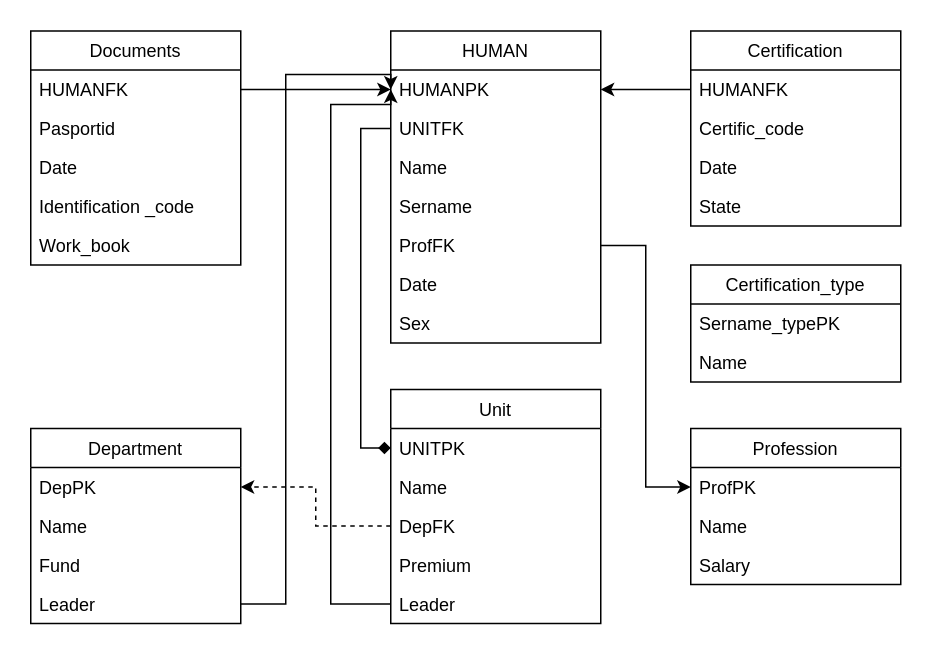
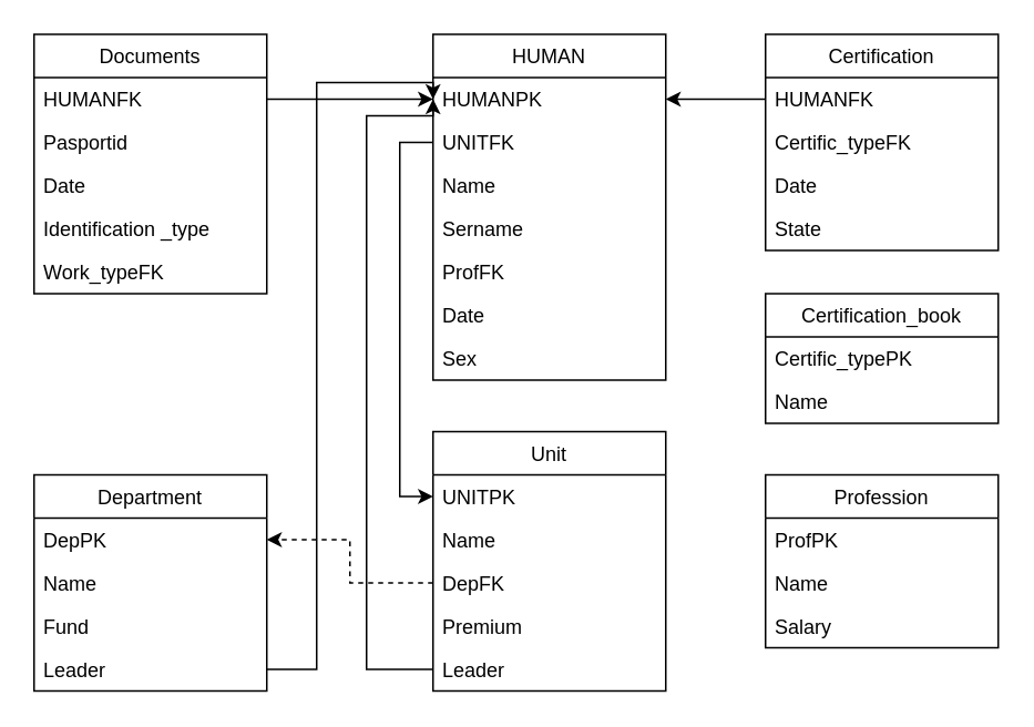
  <mxCell id="0" />
  <mxCell id="1" parent="0" />
  <mxCell id="2" value="HUMAN" style="swimlane;fontStyle=0;childLayout=stackLayout;horizontal=1;startSize=26;horizontalStack=0;resizeParent=1;resizeParentMax=0;resizeLast=0;collapsible=1;marginBottom=0;" parent="1" vertex="1"><mxGeometry x="260" y="20" width="140" height="208" as="geometry" /></mxCell>
  <mxCell id="3" value="HUMANPK" style="text;strokeColor=none;fillColor=none;align=left;verticalAlign=top;spacingLeft=4;spacingRight=4;overflow=hidden;rotatable=0;points=[[0,0.5],[1,0.5]];portConstraint=eastwest;" parent="2" vertex="1"><mxGeometry y="26" width="140" height="26" as="geometry" /></mxCell>
  <mxCell id="4" value="UNITFK" style="text;strokeColor=none;fillColor=none;align=left;verticalAlign=top;spacingLeft=4;spacingRight=4;overflow=hidden;rotatable=0;points=[[0,0.5],[1,0.5]];portConstraint=eastwest;" parent="2" vertex="1"><mxGeometry y="52" width="140" height="26" as="geometry" /></mxCell>
  <mxCell id="5" value="Name" style="text;strokeColor=none;fillColor=none;align=left;verticalAlign=top;spacingLeft=4;spacingRight=4;overflow=hidden;rotatable=0;points=[[0,0.5],[1,0.5]];portConstraint=eastwest;" parent="2" vertex="1"><mxGeometry y="78" width="140" height="26" as="geometry" /></mxCell>
  <mxCell id="6" value="Sername" style="text;strokeColor=none;fillColor=none;align=left;verticalAlign=top;spacingLeft=4;spacingRight=4;overflow=hidden;rotatable=0;points=[[0,0.5],[1,0.5]];portConstraint=eastwest;" parent="2" vertex="1"><mxGeometry y="104" width="140" height="26" as="geometry" /></mxCell>
  <mxCell id="7" value="ProfFK" style="text;strokeColor=none;fillColor=none;align=left;verticalAlign=top;spacingLeft=4;spacingRight=4;overflow=hidden;rotatable=0;points=[[0,0.5],[1,0.5]];portConstraint=eastwest;" parent="2" vertex="1"><mxGeometry y="130" width="140" height="26" as="geometry" /></mxCell>
  <mxCell id="8" value="Date" style="text;strokeColor=none;fillColor=none;align=left;verticalAlign=top;spacingLeft=4;spacingRight=4;overflow=hidden;rotatable=0;points=[[0,0.5],[1,0.5]];portConstraint=eastwest;" parent="2" vertex="1"><mxGeometry y="156" width="140" height="26" as="geometry" /></mxCell>
  <mxCell id="9" value="Sex" style="text;strokeColor=none;fillColor=none;align=left;verticalAlign=top;spacingLeft=4;spacingRight=4;overflow=hidden;rotatable=0;points=[[0,0.5],[1,0.5]];portConstraint=eastwest;" parent="2" vertex="1"><mxGeometry y="182" width="140" height="26" as="geometry" /></mxCell>
  <mxCell id="10" value="Profession" style="swimlane;fontStyle=0;childLayout=stackLayout;horizontal=1;startSize=26;horizontalStack=0;resizeParent=1;resizeParentMax=0;resizeLast=0;collapsible=1;marginBottom=0;" parent="1" vertex="1"><mxGeometry x="460" y="285" width="140" height="104" as="geometry" /></mxCell>
  <mxCell id="11" value="ProfPK" style="text;strokeColor=none;fillColor=none;align=left;verticalAlign=top;spacingLeft=4;spacingRight=4;overflow=hidden;rotatable=0;points=[[0,0.5],[1,0.5]];portConstraint=eastwest;" parent="10" vertex="1"><mxGeometry y="26" width="140" height="26" as="geometry" /></mxCell>
  <mxCell id="12" value="Name" style="text;strokeColor=none;fillColor=none;align=left;verticalAlign=top;spacingLeft=4;spacingRight=4;overflow=hidden;rotatable=0;points=[[0,0.5],[1,0.5]];portConstraint=eastwest;" parent="10" vertex="1"><mxGeometry y="52" width="140" height="26" as="geometry" /></mxCell>
  <mxCell id="13" value="Salary" style="text;strokeColor=none;fillColor=none;align=left;verticalAlign=top;spacingLeft=4;spacingRight=4;overflow=hidden;rotatable=0;points=[[0,0.5],[1,0.5]];portConstraint=eastwest;" parent="10" vertex="1"><mxGeometry y="78" width="140" height="26" as="geometry" /></mxCell>
  <mxCell id="14" value="Unit" style="swimlane;fontStyle=0;childLayout=stackLayout;horizontal=1;startSize=26;horizontalStack=0;resizeParent=1;resizeParentMax=0;resizeLast=0;collapsible=1;marginBottom=0;" parent="1" vertex="1"><mxGeometry x="260" y="259" width="140" height="156" as="geometry" /></mxCell>
  <mxCell id="15" value="UNITPK" style="text;strokeColor=none;fillColor=none;align=left;verticalAlign=top;spacingLeft=4;spacingRight=4;overflow=hidden;rotatable=0;points=[[0,0.5],[1,0.5]];portConstraint=eastwest;" parent="14" vertex="1"><mxGeometry y="26" width="140" height="26" as="geometry" /></mxCell>
  <mxCell id="16" value="Name" style="text;strokeColor=none;fillColor=none;align=left;verticalAlign=top;spacingLeft=4;spacingRight=4;overflow=hidden;rotatable=0;points=[[0,0.5],[1,0.5]];portConstraint=eastwest;" parent="14" vertex="1"><mxGeometry y="52" width="140" height="26" as="geometry" /></mxCell>
  <mxCell id="17" value="DepFK" style="text;strokeColor=none;fillColor=none;align=left;verticalAlign=top;spacingLeft=4;spacingRight=4;overflow=hidden;rotatable=0;points=[[0,0.5],[1,0.5]];portConstraint=eastwest;" parent="14" vertex="1"><mxGeometry y="78" width="140" height="26" as="geometry" /></mxCell>
  <mxCell id="18" value="Premium " style="text;strokeColor=none;fillColor=none;align=left;verticalAlign=top;spacingLeft=4;spacingRight=4;overflow=hidden;rotatable=0;points=[[0,0.5],[1,0.5]];portConstraint=eastwest;" parent="14" vertex="1"><mxGeometry y="104" width="140" height="26" as="geometry" /></mxCell>
  <mxCell id="19" value="Leader" style="text;strokeColor=none;fillColor=none;align=left;verticalAlign=top;spacingLeft=4;spacingRight=4;overflow=hidden;rotatable=0;points=[[0,0.5],[1,0.5]];portConstraint=eastwest;" parent="14" vertex="1"><mxGeometry y="130" width="140" height="26" as="geometry" /></mxCell>
  <mxCell id="20" value="Department" style="swimlane;fontStyle=0;childLayout=stackLayout;horizontal=1;startSize=26;horizontalStack=0;resizeParent=1;resizeParentMax=0;resizeLast=0;collapsible=1;marginBottom=0;" parent="1" vertex="1"><mxGeometry x="20" y="285" width="140" height="130" as="geometry" /></mxCell>
  <mxCell id="21" value="DepPK" style="text;strokeColor=none;fillColor=none;align=left;verticalAlign=top;spacingLeft=4;spacingRight=4;overflow=hidden;rotatable=0;points=[[0,0.5],[1,0.5]];portConstraint=eastwest;" parent="20" vertex="1"><mxGeometry y="26" width="140" height="26" as="geometry" /></mxCell>
  <mxCell id="22" value="Name" style="text;strokeColor=none;fillColor=none;align=left;verticalAlign=top;spacingLeft=4;spacingRight=4;overflow=hidden;rotatable=0;points=[[0,0.5],[1,0.5]];portConstraint=eastwest;" parent="20" vertex="1"><mxGeometry y="52" width="140" height="26" as="geometry" /></mxCell>
  <mxCell id="23" value="Fund&#10;" style="text;strokeColor=none;fillColor=none;align=left;verticalAlign=top;spacingLeft=4;spacingRight=4;overflow=hidden;rotatable=0;points=[[0,0.5],[1,0.5]];portConstraint=eastwest;" parent="20" vertex="1"><mxGeometry y="78" width="140" height="26" as="geometry" /></mxCell>
  <mxCell id="24" value="Leader" style="text;strokeColor=none;fillColor=none;align=left;verticalAlign=top;spacingLeft=4;spacingRight=4;overflow=hidden;rotatable=0;points=[[0,0.5],[1,0.5]];portConstraint=eastwest;" parent="20" vertex="1"><mxGeometry y="104" width="140" height="26" as="geometry" /></mxCell>
  <mxCell id="25" value="Certification" style="swimlane;fontStyle=0;childLayout=stackLayout;horizontal=1;startSize=26;horizontalStack=0;resizeParent=1;resizeParentMax=0;resizeLast=0;collapsible=1;marginBottom=0;" parent="1" vertex="1"><mxGeometry x="460" y="20" width="140" height="130" as="geometry" /></mxCell>
  <mxCell id="26" value="HUMANFK" style="text;strokeColor=none;fillColor=none;align=left;verticalAlign=top;spacingLeft=4;spacingRight=4;overflow=hidden;rotatable=0;points=[[0,0.5],[1,0.5]];portConstraint=eastwest;" parent="25" vertex="1"><mxGeometry y="26" width="140" height="26" as="geometry" /></mxCell>
- <mxCell id="27" value="Certific_code" style="text;strokeColor=none;fillColor=none;align=left;verticalAlign=top;spacingLeft=4;spacingRight=4;overflow=hidden;rotatable=0;points=[[0,0.5],[1,0.5]];portConstraint=eastwest;" parent="25" vertex="1"><mxGeometry y="52" width="140" height="26" as="geometry" /></mxCell>
+ <mxCell id="27" value="Certific_typeFK" style="text;strokeColor=none;fillColor=none;align=left;verticalAlign=top;spacingLeft=4;spacingRight=4;overflow=hidden;rotatable=0;points=[[0,0.5],[1,0.5]];portConstraint=eastwest;" parent="25" vertex="1"><mxGeometry y="52" width="140" height="26" as="geometry" /></mxCell>
  <mxCell id="28" value="Date" style="text;strokeColor=none;fillColor=none;align=left;verticalAlign=top;spacingLeft=4;spacingRight=4;overflow=hidden;rotatable=0;points=[[0,0.5],[1,0.5]];portConstraint=eastwest;" parent="25" vertex="1"><mxGeometry y="78" width="140" height="26" as="geometry" /></mxCell>
  <mxCell id="29" value="State " style="text;strokeColor=none;fillColor=none;align=left;verticalAlign=top;spacingLeft=4;spacingRight=4;overflow=hidden;rotatable=0;points=[[0,0.5],[1,0.5]];portConstraint=eastwest;" parent="25" vertex="1"><mxGeometry y="104" width="140" height="26" as="geometry" /></mxCell>
- <mxCell id="30" value="Certification_type" style="swimlane;fontStyle=0;childLayout=stackLayout;horizontal=1;startSize=26;horizontalStack=0;resizeParent=1;resizeParentMax=0;resizeLast=0;collapsible=1;marginBottom=0;" parent="1" vertex="1"><mxGeometry x="460" y="176" width="140" height="78" as="geometry" /></mxCell>
- <mxCell id="31" value="Sername_typePK" style="text;strokeColor=none;fillColor=none;align=left;verticalAlign=top;spacingLeft=4;spacingRight=4;overflow=hidden;rotatable=0;points=[[0,0.5],[1,0.5]];portConstraint=eastwest;" parent="30" vertex="1"><mxGeometry y="26" width="140" height="26" as="geometry" /></mxCell>
+ <mxCell id="30" value="Certification_book" style="swimlane;fontStyle=0;childLayout=stackLayout;horizontal=1;startSize=26;horizontalStack=0;resizeParent=1;resizeParentMax=0;resizeLast=0;collapsible=1;marginBottom=0;" parent="1" vertex="1"><mxGeometry x="460" y="176" width="140" height="78" as="geometry" /></mxCell>
+ <mxCell id="31" value="Certific_typePK" style="text;strokeColor=none;fillColor=none;align=left;verticalAlign=top;spacingLeft=4;spacingRight=4;overflow=hidden;rotatable=0;points=[[0,0.5],[1,0.5]];portConstraint=eastwest;" parent="30" vertex="1"><mxGeometry y="26" width="140" height="26" as="geometry" /></mxCell>
  <mxCell id="32" value="Name" style="text;strokeColor=none;fillColor=none;align=left;verticalAlign=top;spacingLeft=4;spacingRight=4;overflow=hidden;rotatable=0;points=[[0,0.5],[1,0.5]];portConstraint=eastwest;" parent="30" vertex="1"><mxGeometry y="52" width="140" height="26" as="geometry" /></mxCell>
  <mxCell id="33" value="Documents " style="swimlane;fontStyle=0;childLayout=stackLayout;horizontal=1;startSize=26;horizontalStack=0;resizeParent=1;resizeParentMax=0;resizeLast=0;collapsible=1;marginBottom=0;" parent="1" vertex="1"><mxGeometry x="20" y="20" width="140" height="156" as="geometry" /></mxCell>
  <mxCell id="34" value="HUMANFK" style="text;strokeColor=none;fillColor=none;align=left;verticalAlign=top;spacingLeft=4;spacingRight=4;overflow=hidden;rotatable=0;points=[[0,0.5],[1,0.5]];portConstraint=eastwest;" parent="33" vertex="1"><mxGeometry y="26" width="140" height="26" as="geometry" /></mxCell>
  <mxCell id="35" value="Pasportid" style="text;strokeColor=none;fillColor=none;align=left;verticalAlign=top;spacingLeft=4;spacingRight=4;overflow=hidden;rotatable=0;points=[[0,0.5],[1,0.5]];portConstraint=eastwest;" parent="33" vertex="1"><mxGeometry y="52" width="140" height="26" as="geometry" /></mxCell>
  <mxCell id="36" value="Date" style="text;strokeColor=none;fillColor=none;align=left;verticalAlign=top;spacingLeft=4;spacingRight=4;overflow=hidden;rotatable=0;points=[[0,0.5],[1,0.5]];portConstraint=eastwest;" parent="33" vertex="1"><mxGeometry y="78" width="140" height="26" as="geometry" /></mxCell>
- <mxCell id="37" value="Identification _code" style="text;strokeColor=none;fillColor=none;align=left;verticalAlign=top;spacingLeft=4;spacingRight=4;overflow=hidden;rotatable=0;points=[[0,0.5],[1,0.5]];portConstraint=eastwest;" parent="33" vertex="1"><mxGeometry y="104" width="140" height="26" as="geometry" /></mxCell>
- <mxCell id="38" value="Work_book" style="text;strokeColor=none;fillColor=none;align=left;verticalAlign=top;spacingLeft=4;spacingRight=4;overflow=hidden;rotatable=0;points=[[0,0.5],[1,0.5]];portConstraint=eastwest;" parent="33" vertex="1"><mxGeometry y="130" width="140" height="26" as="geometry" /></mxCell>
+ <mxCell id="37" value="Identification _type" style="text;strokeColor=none;fillColor=none;align=left;verticalAlign=top;spacingLeft=4;spacingRight=4;overflow=hidden;rotatable=0;points=[[0,0.5],[1,0.5]];portConstraint=eastwest;" parent="33" vertex="1"><mxGeometry y="104" width="140" height="26" as="geometry" /></mxCell>
+ <mxCell id="38" value="Work_typeFK" style="text;strokeColor=none;fillColor=none;align=left;verticalAlign=top;spacingLeft=4;spacingRight=4;overflow=hidden;rotatable=0;points=[[0,0.5],[1,0.5]];portConstraint=eastwest;" parent="33" vertex="1"><mxGeometry y="130" width="140" height="26" as="geometry" /></mxCell>
  <mxCell id="39" style="edgeStyle=orthogonalEdgeStyle;rounded=0;orthogonalLoop=1;jettySize=auto;html=1;exitX=1;exitY=0.5;exitDx=0;exitDy=0;entryX=0;entryY=0.5;entryDx=0;entryDy=0;" parent="1" source="34" target="3" edge="1"><mxGeometry relative="1" as="geometry" /></mxCell>
  <mxCell id="40" style="edgeStyle=orthogonalEdgeStyle;rounded=0;orthogonalLoop=1;jettySize=auto;html=1;exitX=0;exitY=0.5;exitDx=0;exitDy=0;entryX=1;entryY=0.5;entryDx=0;entryDy=0;" parent="1" source="26" target="3" edge="1"><mxGeometry relative="1" as="geometry" /></mxCell>
- <mxCell id="41" style="edgeStyle=orthogonalEdgeStyle;rounded=0;orthogonalLoop=1;jettySize=auto;html=1;exitX=1;exitY=0.5;exitDx=0;exitDy=0;entryX=0;entryY=0.5;entryDx=0;entryDy=0;" parent="1" source="7" target="11" edge="1"><mxGeometry relative="1" as="geometry" /></mxCell>
- <mxCell id="42" style="edgeStyle=orthogonalEdgeStyle;rounded=0;orthogonalLoop=1;jettySize=auto;html=1;exitX=0;exitY=0.5;exitDx=0;exitDy=0;entryX=0;entryY=0.5;entryDx=0;entryDy=0;endArrow=diamond;" parent="1" source="4" target="15" edge="1"><mxGeometry relative="1" as="geometry" /></mxCell>
+ <mxCell id="42" style="edgeStyle=orthogonalEdgeStyle;rounded=0;orthogonalLoop=1;jettySize=auto;html=1;exitX=0;exitY=0.5;exitDx=0;exitDy=0;entryX=0;entryY=0.5;entryDx=0;entryDy=0;" parent="1" source="4" target="15" edge="1"><mxGeometry relative="1" as="geometry" /></mxCell>
  <mxCell id="43" style="edgeStyle=orthogonalEdgeStyle;rounded=0;orthogonalLoop=1;jettySize=auto;html=1;exitX=0;exitY=0.5;exitDx=0;exitDy=0;dashed=1;" parent="1" source="17" target="21" edge="1"><mxGeometry relative="1" as="geometry" /></mxCell>
  <mxCell id="44" style="edgeStyle=orthogonalEdgeStyle;rounded=0;orthogonalLoop=1;jettySize=auto;html=1;exitX=1;exitY=0.5;exitDx=0;exitDy=0;entryX=0;entryY=0.5;entryDx=0;entryDy=0;" parent="1" source="24" target="3" edge="1"><mxGeometry relative="1" as="geometry"><Array as="points"><mxPoint x="190" y="402" /><mxPoint x="190" y="49" /><mxPoint x="260" y="49" /></Array></mxGeometry></mxCell>
  <mxCell id="45" style="edgeStyle=orthogonalEdgeStyle;rounded=0;orthogonalLoop=1;jettySize=auto;html=1;exitX=0;exitY=0.5;exitDx=0;exitDy=0;entryX=0;entryY=0.5;entryDx=0;entryDy=0;" parent="1" source="19" target="3" edge="1"><mxGeometry relative="1" as="geometry"><Array as="points"><mxPoint x="220" y="402" /><mxPoint x="220" y="69" /><mxPoint x="260" y="69" /></Array></mxGeometry></mxCell>
